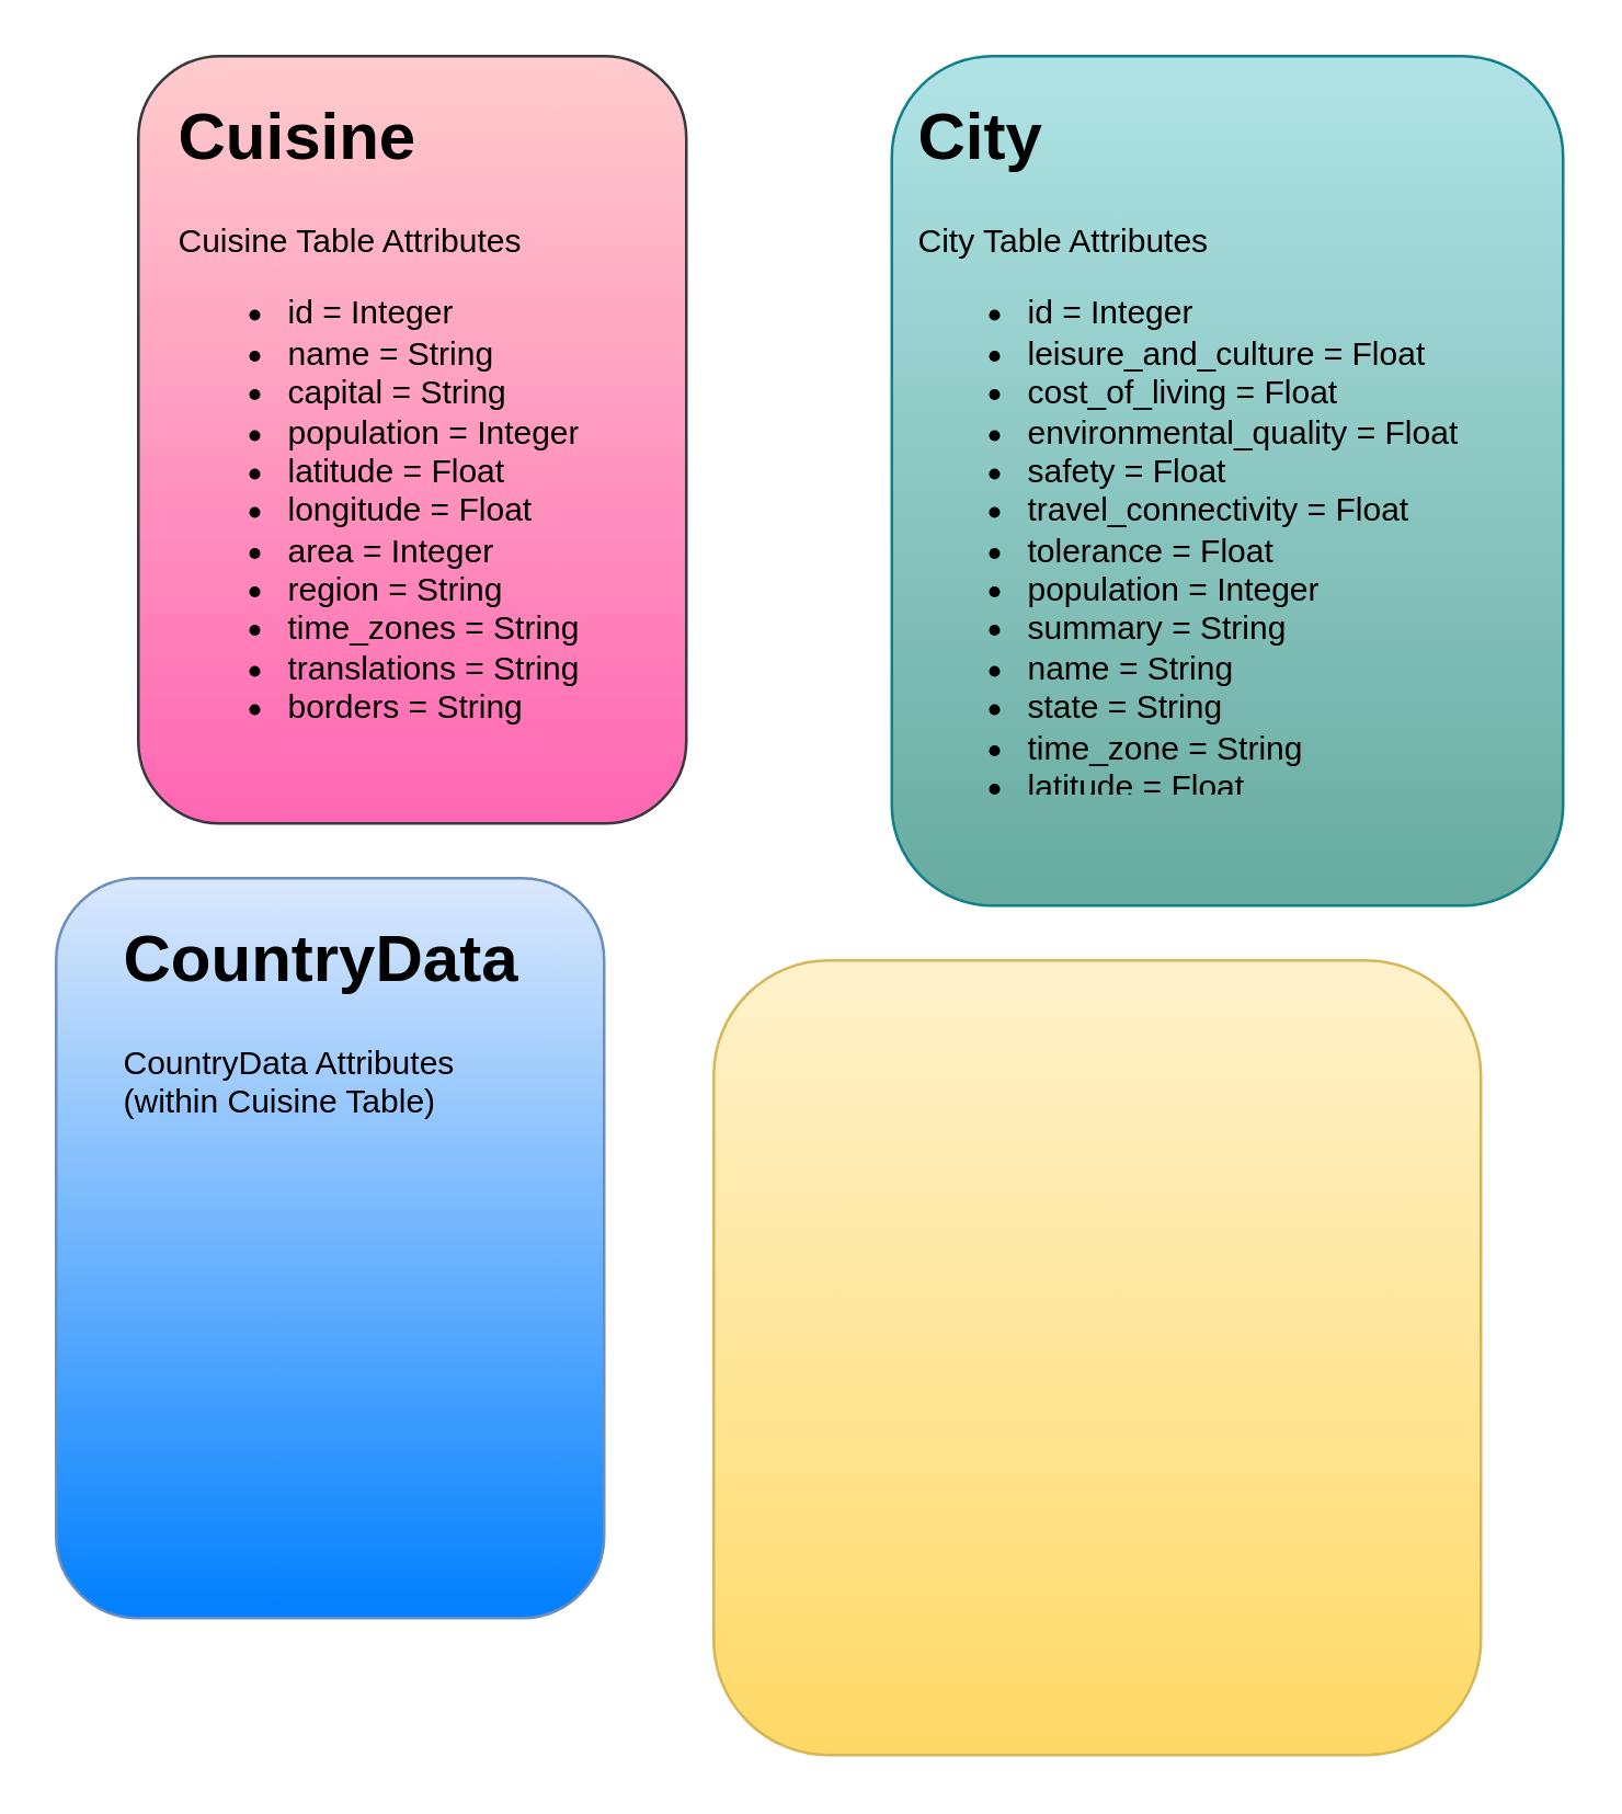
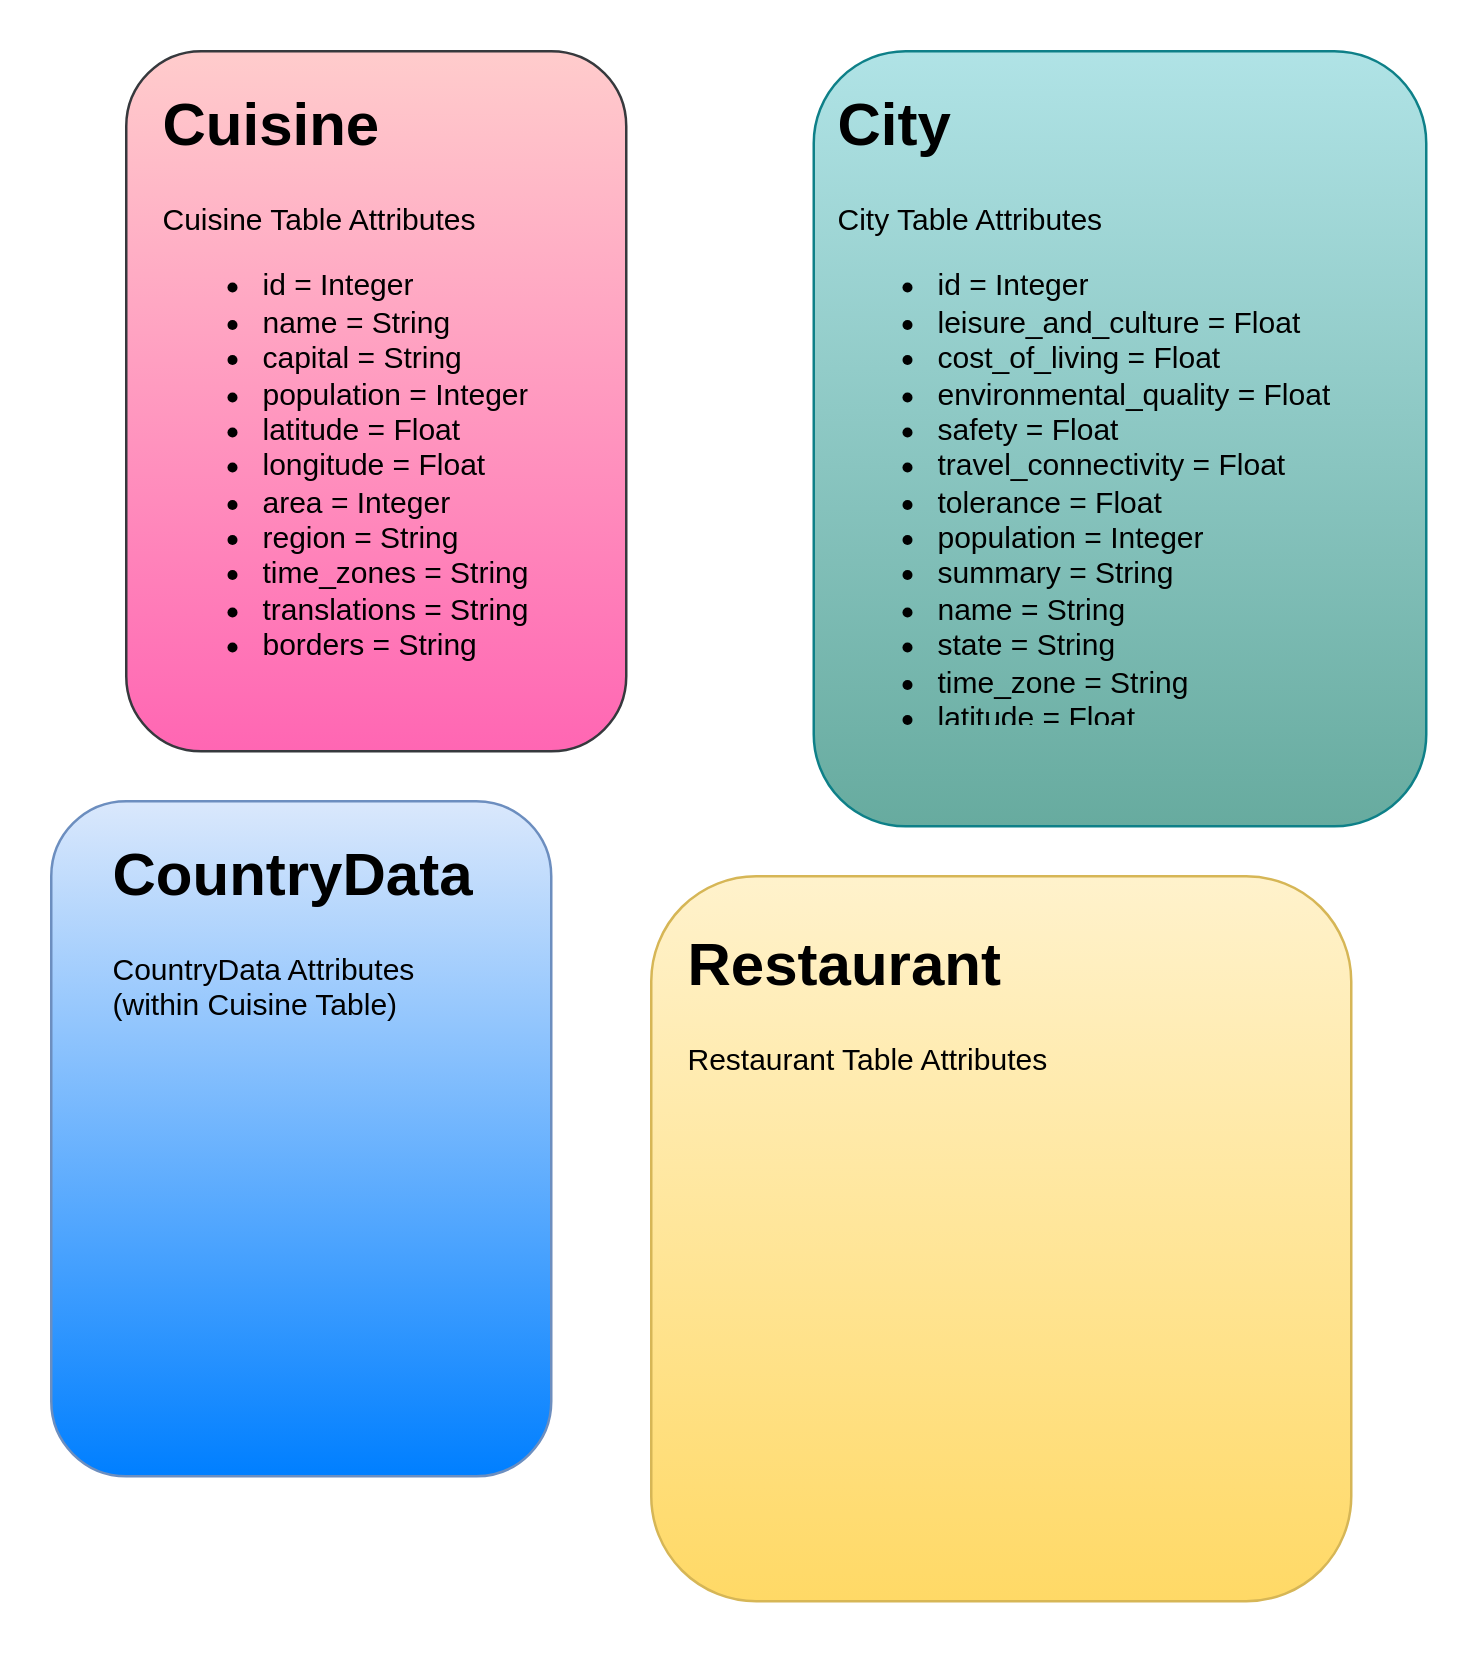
  <mxCell id="0" />
  <mxCell id="1" parent="0" />
  <mxCell id="2" value="" style="rounded=1;whiteSpace=wrap;html=1;fillColor=#ffcccc;strokeColor=#36393d;gradientColor=#FF66B3;" parent="1" vertex="1"><mxGeometry x="50" y="20" width="200" height="280" as="geometry" /></mxCell>
  <mxCell id="3" value="" style="rounded=1;whiteSpace=wrap;html=1;fillColor=#b0e3e6;strokeColor=#0e8088;gradientColor=#67AB9F;" parent="1" vertex="1"><mxGeometry x="325" y="20" width="245" height="310" as="geometry" /></mxCell>
  <mxCell id="4" value="" style="rounded=1;whiteSpace=wrap;html=1;fillColor=#fff2cc;strokeColor=#d6b656;gradientColor=#ffd966;" parent="1" vertex="1"><mxGeometry x="260" y="350" width="280" height="290" as="geometry" /></mxCell>
  <mxCell id="5" value="" style="rounded=1;whiteSpace=wrap;html=1;fillColor=#dae8fc;strokeColor=#6c8ebf;gradientColor=#007FFF;" parent="1" vertex="1"><mxGeometry x="20" y="320" width="200" height="270" as="geometry" /></mxCell>
  <mxCell id="6" value="&lt;h1&gt;Cuisine&lt;/h1&gt;&lt;p&gt;Cuisine Table Attributes&lt;/p&gt;&lt;ul&gt;&lt;li&gt;id = Integer&lt;/li&gt;&lt;li&gt;name = String&lt;/li&gt;&lt;li&gt;capital = String&lt;/li&gt;&lt;li&gt;population = Integer&lt;/li&gt;&lt;li&gt;latitude = Float&lt;/li&gt;&lt;li&gt;longitude = Float&lt;/li&gt;&lt;li&gt;area = Integer&lt;/li&gt;&lt;li&gt;region = String&lt;/li&gt;&lt;li&gt;time_zones = String&lt;/li&gt;&lt;li&gt;translations = String&lt;/li&gt;&lt;li&gt;borders = String&lt;/li&gt;&lt;/ul&gt;&lt;p&gt;&lt;/p&gt;" style="text;html=1;strokeColor=none;fillColor=none;spacing=5;spacingTop=-20;whiteSpace=wrap;overflow=hidden;rounded=0;" parent="1" vertex="1"><mxGeometry x="60" y="30" width="180" height="250" as="geometry" /></mxCell>
  <mxCell id="7" value="&lt;h1&gt;City&lt;/h1&gt;&lt;div&gt;City Table Attributes&lt;/div&gt;&lt;div&gt;&lt;ul&gt;&lt;li&gt;id = Integer&lt;/li&gt;&lt;li&gt;leisure_and_culture = Float&lt;/li&gt;&lt;li&gt;cost_of_living = Float&lt;/li&gt;&lt;li&gt;environmental_quality = Float&lt;/li&gt;&lt;li&gt;safety = Float&lt;/li&gt;&lt;li&gt;travel_connectivity = Float&lt;/li&gt;&lt;li&gt;tolerance = Float&lt;/li&gt;&lt;li&gt;population = Integer&lt;/li&gt;&lt;li&gt;summary = String&lt;/li&gt;&lt;li&gt;name = String&lt;/li&gt;&lt;li&gt;state = String&lt;/li&gt;&lt;li&gt;time_zone = String&lt;/li&gt;&lt;li&gt;latitude = Float&lt;/li&gt;&lt;li&gt;longitude = Float&lt;br&gt;&lt;/li&gt;&lt;/ul&gt;&lt;/div&gt;" style="text;html=1;strokeColor=none;fillColor=none;spacing=5;spacingTop=-20;whiteSpace=wrap;overflow=hidden;rounded=0;" parent="1" vertex="1"><mxGeometry x="330" y="30" width="220" height="260" as="geometry" /></mxCell>
+ <mxCell id="8" value="&lt;h1&gt;Restaurant&lt;/h1&gt;&lt;div&gt;Restaurant Table Attributes&lt;/div&gt;" style="text;html=1;strokeColor=none;fillColor=none;spacing=5;spacingTop=-20;whiteSpace=wrap;overflow=hidden;rounded=0;" parent="1" vertex="1"><mxGeometry x="270" y="366" width="260" height="245" as="geometry" /></mxCell>
  <mxCell id="9" value="&lt;h1&gt;CountryData&lt;/h1&gt;&lt;div&gt;CountryData Attributes (within Cuisine Table)&lt;/div&gt;" style="text;html=1;strokeColor=none;fillColor=none;spacing=5;spacingTop=-20;whiteSpace=wrap;overflow=hidden;rounded=0;" parent="1" vertex="1"><mxGeometry x="40" y="330" width="160" height="170" as="geometry" /></mxCell>
